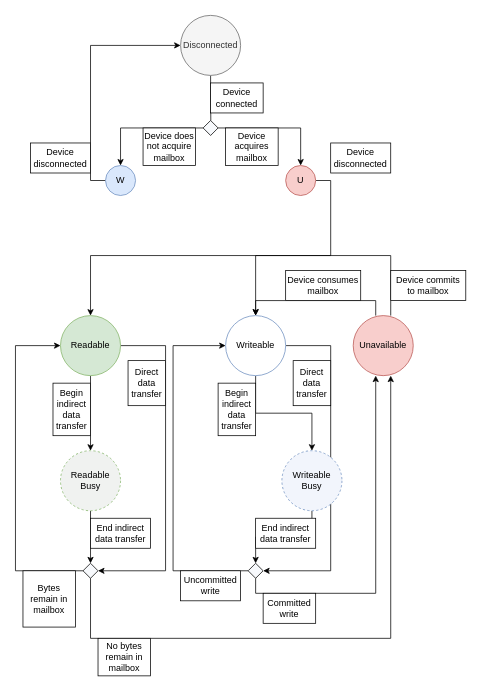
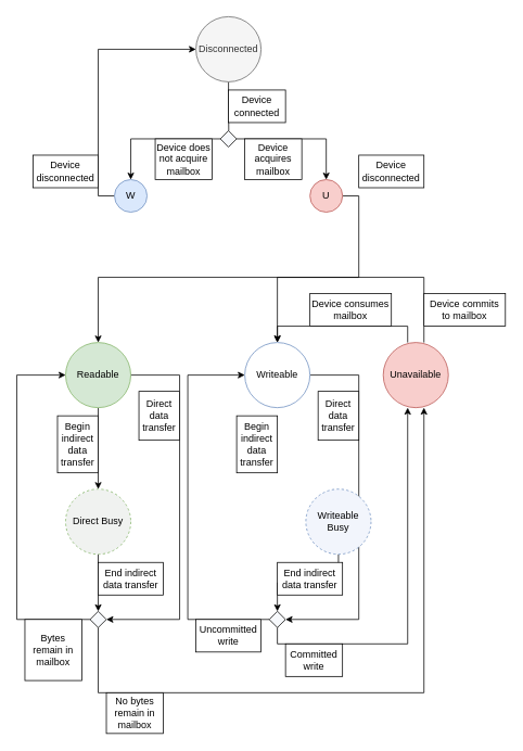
  <mxCell id="0" />
  <mxCell id="1" parent="0" />
  <mxCell id="2" style="edgeStyle=orthogonalEdgeStyle;rounded=0;orthogonalLoop=1;jettySize=auto;html=1;exitX=0.5;exitY=1;exitDx=0;exitDy=0;entryX=0.5;entryY=0;entryDx=0;entryDy=0;endArrow=classic;endFill=1;" edge="1" parent="1" source="4" target="11"><mxGeometry relative="1" as="geometry" /></mxCell>
  <mxCell id="3" style="edgeStyle=orthogonalEdgeStyle;rounded=0;orthogonalLoop=1;jettySize=auto;html=1;exitX=1;exitY=0.5;exitDx=0;exitDy=0;entryX=1;entryY=0.5;entryDx=0;entryDy=0;endArrow=classic;endFill=1;" edge="1" parent="1" source="4" target="35"><mxGeometry relative="1" as="geometry"><Array as="points"><mxPoint x="220" y="460" /><mxPoint x="220" y="760" /></Array></mxGeometry></mxCell>
  <mxCell id="4" value="Readable" style="ellipse;whiteSpace=wrap;html=1;aspect=fixed;fillColor=#d5e8d4;strokeColor=#82b366;" parent="1" vertex="1"><mxGeometry x="80" y="420" width="80" height="80" as="geometry" /></mxCell>
- <mxCell id="5" style="edgeStyle=orthogonalEdgeStyle;rounded=0;orthogonalLoop=1;jettySize=auto;html=1;exitX=0.5;exitY=1;exitDx=0;exitDy=0;entryX=0.5;entryY=0;entryDx=0;entryDy=0;endArrow=classic;endFill=1;" edge="1" parent="1" source="7" target="13"><mxGeometry relative="1" as="geometry" /></mxCell>
  <mxCell id="6" style="edgeStyle=orthogonalEdgeStyle;rounded=0;orthogonalLoop=1;jettySize=auto;html=1;exitX=1;exitY=0.5;exitDx=0;exitDy=0;endArrow=classic;endFill=1;entryX=1;entryY=0.5;entryDx=0;entryDy=0;" edge="1" parent="1" source="7" target="32"><mxGeometry relative="1" as="geometry"><mxPoint x="340" y="750" as="targetPoint" /><Array as="points"><mxPoint x="440" y="460" /><mxPoint x="440" y="760" /></Array></mxGeometry></mxCell>
  <mxCell id="7" value="Writeable" style="ellipse;whiteSpace=wrap;html=1;aspect=fixed;fillColor=#ffffff;strokeColor=#6c8ebf;" parent="1" vertex="1"><mxGeometry x="300" y="420" width="80" height="80" as="geometry" /></mxCell>
  <mxCell id="8" style="edgeStyle=orthogonalEdgeStyle;rounded=0;orthogonalLoop=1;jettySize=auto;html=1;endArrow=classic;endFill=1;entryX=0.5;entryY=0;entryDx=0;entryDy=0;" parent="1" target="4" edge="1"><mxGeometry relative="1" as="geometry"><mxPoint x="120" y="380" as="targetPoint" /><mxPoint x="520" y="420" as="sourcePoint" /><Array as="points"><mxPoint x="520" y="340" /><mxPoint x="120" y="340" /></Array></mxGeometry></mxCell>
  <mxCell id="9" value="Unavailable" style="ellipse;whiteSpace=wrap;html=1;aspect=fixed;fillColor=#f8cecc;strokeColor=#b85450;" parent="1" vertex="1"><mxGeometry x="470" y="420" width="80" height="80" as="geometry" /></mxCell>
  <mxCell id="10" style="edgeStyle=orthogonalEdgeStyle;rounded=0;orthogonalLoop=1;jettySize=auto;html=1;exitX=0.5;exitY=1;exitDx=0;exitDy=0;entryX=0.5;entryY=0;entryDx=0;entryDy=0;endArrow=classic;endFill=1;" edge="1" parent="1" source="11" target="35"><mxGeometry relative="1" as="geometry" /></mxCell>
- <mxCell id="11" value="Readable Busy" style="ellipse;whiteSpace=wrap;html=1;aspect=fixed;dashed=1;fillColor=#F0F2F0;strokeColor=#82b366;" parent="1" vertex="1"><mxGeometry x="80" y="600" width="80" height="80" as="geometry" /></mxCell>
+ <mxCell id="11" value="Direct Busy" style="ellipse;whiteSpace=wrap;html=1;aspect=fixed;dashed=1;fillColor=#F0F2F0;strokeColor=#82b366;" parent="1" vertex="1"><mxGeometry x="80" y="600" width="80" height="80" as="geometry" /></mxCell>
  <mxCell id="12" style="edgeStyle=orthogonalEdgeStyle;rounded=0;orthogonalLoop=1;jettySize=auto;html=1;exitX=0.5;exitY=1;exitDx=0;exitDy=0;entryX=0.5;entryY=0;entryDx=0;entryDy=0;endArrow=classic;endFill=1;" edge="1" parent="1" source="13" target="32"><mxGeometry relative="1" as="geometry" /></mxCell>
  <mxCell id="13" value="Writeable Busy" style="ellipse;whiteSpace=wrap;html=1;aspect=fixed;dashed=1;fillColor=#F2F5FC;strokeColor=#6c8ebf;" parent="1" vertex="1"><mxGeometry x="375" y="600" width="80" height="80" as="geometry" /></mxCell>
  <mxCell id="14" style="edgeStyle=orthogonalEdgeStyle;rounded=0;orthogonalLoop=1;jettySize=auto;html=1;exitX=0.5;exitY=1;exitDx=0;exitDy=0;endArrow=none;endFill=0;" parent="1" source="15" edge="1"><mxGeometry relative="1" as="geometry"><mxPoint x="280.286" y="160" as="targetPoint" /></mxGeometry></mxCell>
  <mxCell id="15" value="Disconnected" style="ellipse;whiteSpace=wrap;html=1;aspect=fixed;fillColor=#f5f5f5;fontColor=#333333;strokeColor=#666666;" parent="1" vertex="1"><mxGeometry x="240" y="20" width="80" height="80" as="geometry" /></mxCell>
  <mxCell id="16" style="edgeStyle=orthogonalEdgeStyle;rounded=0;orthogonalLoop=1;jettySize=auto;html=1;exitX=0;exitY=0.5;exitDx=0;exitDy=0;entryX=0;entryY=0.5;entryDx=0;entryDy=0;endArrow=classic;endFill=1;" edge="1" parent="1" source="17" target="15"><mxGeometry relative="1" as="geometry" /></mxCell>
  <mxCell id="17" value="W" style="ellipse;whiteSpace=wrap;html=1;aspect=fixed;fillColor=#dae8fc;strokeColor=#6c8ebf;" parent="1" vertex="1"><mxGeometry x="140" y="220" width="40" height="40" as="geometry" /></mxCell>
  <mxCell id="18" style="edgeStyle=orthogonalEdgeStyle;rounded=0;orthogonalLoop=1;jettySize=auto;html=1;exitX=1;exitY=0.5;exitDx=0;exitDy=0;endArrow=classic;endFill=1;" edge="1" parent="1" source="19" target="7"><mxGeometry relative="1" as="geometry" /></mxCell>
  <mxCell id="19" value="U" style="ellipse;whiteSpace=wrap;html=1;aspect=fixed;fillColor=#f8cecc;strokeColor=#b85450;" parent="1" vertex="1"><mxGeometry x="380" y="220" width="40" height="40" as="geometry" /></mxCell>
  <mxCell id="20" value="&lt;div&gt;Begin&lt;/div&gt;&lt;div&gt;indirect&lt;/div&gt;&lt;div&gt;data&lt;/div&gt;&lt;div&gt;transfer&lt;br&gt;&lt;/div&gt;" style="rounded=0;whiteSpace=wrap;html=1;" vertex="1" parent="1"><mxGeometry x="290" y="510" width="50" height="70" as="geometry" /></mxCell>
  <mxCell id="21" style="edgeStyle=orthogonalEdgeStyle;rounded=0;orthogonalLoop=1;jettySize=auto;html=1;exitX=0;exitY=0.5;exitDx=0;exitDy=0;entryX=0.5;entryY=0;entryDx=0;entryDy=0;endArrow=classic;endFill=1;" edge="1" parent="1" source="23" target="17"><mxGeometry relative="1" as="geometry" /></mxCell>
  <mxCell id="22" style="edgeStyle=orthogonalEdgeStyle;rounded=0;orthogonalLoop=1;jettySize=auto;html=1;exitX=1;exitY=0.5;exitDx=0;exitDy=0;entryX=0.5;entryY=0;entryDx=0;entryDy=0;endArrow=classic;endFill=1;" edge="1" parent="1" source="23" target="19"><mxGeometry relative="1" as="geometry" /></mxCell>
  <mxCell id="23" value="" style="rhombus;whiteSpace=wrap;html=1;fillColor=#F7F9FC;" vertex="1" parent="1"><mxGeometry x="270" y="160" width="20" height="20" as="geometry" /></mxCell>
  <mxCell id="24" value="" style="endArrow=classic;html=1;rounded=0;entryX=0.5;entryY=0;entryDx=0;entryDy=0;" edge="1" parent="1" target="7"><mxGeometry width="50" height="50" relative="1" as="geometry"><mxPoint x="500" y="420" as="sourcePoint" /><mxPoint x="420" y="390" as="targetPoint" /><Array as="points"><mxPoint x="500" y="400" /><mxPoint x="340" y="400" /></Array></mxGeometry></mxCell>
  <mxCell id="25" value="&lt;div&gt;Device commits&lt;/div&gt;&lt;div&gt;to mailbox&lt;br&gt;&lt;/div&gt;" style="rounded=0;whiteSpace=wrap;html=1;" vertex="1" parent="1"><mxGeometry x="520" y="360" width="100" height="40" as="geometry" /></mxCell>
  <mxCell id="26" value="&lt;div&gt;Device consumes&lt;/div&gt;&lt;div&gt;mailbox&lt;br&gt;&lt;/div&gt;" style="rounded=0;whiteSpace=wrap;html=1;" vertex="1" parent="1"><mxGeometry x="380" y="360" width="100" height="40" as="geometry" /></mxCell>
  <mxCell id="27" value="&lt;div&gt;Begin&lt;/div&gt;&lt;div&gt;indirect&lt;/div&gt;&lt;div&gt;data&lt;/div&gt;&lt;div&gt;transfer&lt;br&gt;&lt;/div&gt;" style="rounded=0;whiteSpace=wrap;html=1;" vertex="1" parent="1"><mxGeometry x="70" y="510" width="50" height="70" as="geometry" /></mxCell>
  <mxCell id="28" value="&lt;div&gt;End indirect&lt;/div&gt;&lt;div&gt;data transfer&lt;br&gt;&lt;/div&gt;" style="rounded=0;whiteSpace=wrap;html=1;" vertex="1" parent="1"><mxGeometry x="120" y="690" width="80" height="40" as="geometry" /></mxCell>
  <mxCell id="29" value="&lt;div&gt;End indirect&lt;/div&gt;&lt;div&gt;data transfer&lt;br&gt;&lt;/div&gt;" style="rounded=0;whiteSpace=wrap;html=1;" vertex="1" parent="1"><mxGeometry x="340" y="690" width="80" height="40" as="geometry" /></mxCell>
  <mxCell id="30" style="edgeStyle=orthogonalEdgeStyle;rounded=0;orthogonalLoop=1;jettySize=auto;html=1;exitX=0;exitY=0.5;exitDx=0;exitDy=0;entryX=0;entryY=0.5;entryDx=0;entryDy=0;endArrow=classic;endFill=1;" edge="1" parent="1" source="32" target="7"><mxGeometry relative="1" as="geometry"><Array as="points"><mxPoint x="230" y="760" /><mxPoint x="230" y="460" /></Array></mxGeometry></mxCell>
  <mxCell id="31" style="edgeStyle=orthogonalEdgeStyle;rounded=0;orthogonalLoop=1;jettySize=auto;html=1;exitX=0.5;exitY=1;exitDx=0;exitDy=0;endArrow=classic;endFill=1;" edge="1" parent="1" source="32"><mxGeometry relative="1" as="geometry"><mxPoint x="500" y="500" as="targetPoint" /><Array as="points"><mxPoint x="340" y="790" /><mxPoint x="500" y="790" /></Array></mxGeometry></mxCell>
  <mxCell id="32" value="" style="rhombus;whiteSpace=wrap;html=1;fillColor=#F7F9FC;" vertex="1" parent="1"><mxGeometry x="330" y="750" width="20" height="20" as="geometry" /></mxCell>
  <mxCell id="33" style="edgeStyle=orthogonalEdgeStyle;rounded=0;orthogonalLoop=1;jettySize=auto;html=1;exitX=0;exitY=0.5;exitDx=0;exitDy=0;entryX=0;entryY=0.5;entryDx=0;entryDy=0;endArrow=classic;endFill=1;" edge="1" parent="1" source="35" target="4"><mxGeometry relative="1" as="geometry"><Array as="points"><mxPoint x="20" y="760" /><mxPoint x="20" y="460" /></Array></mxGeometry></mxCell>
  <mxCell id="34" style="edgeStyle=orthogonalEdgeStyle;rounded=0;orthogonalLoop=1;jettySize=auto;html=1;exitX=0.5;exitY=1;exitDx=0;exitDy=0;endArrow=classic;endFill=1;" edge="1" parent="1" source="35"><mxGeometry relative="1" as="geometry"><mxPoint x="520" y="500" as="targetPoint" /><Array as="points"><mxPoint x="120" y="850" /><mxPoint x="520" y="850" /></Array></mxGeometry></mxCell>
  <mxCell id="35" value="" style="rhombus;whiteSpace=wrap;html=1;fillColor=#F7F9FC;" vertex="1" parent="1"><mxGeometry x="110" y="750" width="20" height="20" as="geometry" /></mxCell>
  <mxCell id="36" value="" style="endArrow=none;html=1;rounded=0;" edge="1" parent="1" target="35"><mxGeometry width="50" height="50" relative="1" as="geometry"><mxPoint x="120" y="750" as="sourcePoint" /><mxPoint x="540" y="500" as="targetPoint" /><Array as="points" /></mxGeometry></mxCell>
  <mxCell id="37" value="&lt;div&gt;Direct&lt;/div&gt;&lt;div&gt;data&lt;/div&gt;&lt;div&gt;transfer&lt;br&gt;&lt;/div&gt;" style="rounded=0;whiteSpace=wrap;html=1;" vertex="1" parent="1"><mxGeometry x="170" y="480" width="50" height="60" as="geometry" /></mxCell>
  <mxCell id="38" value="&lt;div&gt;Direct&lt;/div&gt;&lt;div&gt;data&lt;/div&gt;&lt;div&gt;transfer&lt;br&gt;&lt;/div&gt;" style="rounded=0;whiteSpace=wrap;html=1;" vertex="1" parent="1"><mxGeometry x="390" y="480" width="50" height="60" as="geometry" /></mxCell>
  <mxCell id="39" value="&lt;div&gt;Committed&lt;/div&gt;&lt;div&gt;write&lt;br&gt;&lt;/div&gt;" style="rounded=0;whiteSpace=wrap;html=1;" vertex="1" parent="1"><mxGeometry x="350" y="790" width="70" height="40" as="geometry" /></mxCell>
  <mxCell id="40" value="&lt;div&gt;Uncommitted&lt;/div&gt;&lt;div&gt;write&lt;br&gt;&lt;/div&gt;" style="rounded=0;whiteSpace=wrap;html=1;" vertex="1" parent="1"><mxGeometry x="240" y="760" width="80" height="40" as="geometry" /></mxCell>
  <mxCell id="41" value="Bytes remain in mailbox" style="rounded=0;whiteSpace=wrap;html=1;" vertex="1" parent="1"><mxGeometry x="30" y="760" width="70" height="75" as="geometry" /></mxCell>
  <mxCell id="42" value="No bytes remain in mailbox" style="rounded=0;whiteSpace=wrap;html=1;" vertex="1" parent="1"><mxGeometry x="130" y="850" width="70" height="50" as="geometry" /></mxCell>
  <mxCell id="43" value="Device connected" style="rounded=0;whiteSpace=wrap;html=1;" vertex="1" parent="1"><mxGeometry x="280" y="110" width="70" height="40" as="geometry" /></mxCell>
  <mxCell id="44" value="Device does not acquire mailbox" style="rounded=0;whiteSpace=wrap;html=1;" vertex="1" parent="1"><mxGeometry x="190" y="170" width="70" height="50" as="geometry" /></mxCell>
  <mxCell id="45" value="Device acquires mailbox" style="rounded=0;whiteSpace=wrap;html=1;" vertex="1" parent="1"><mxGeometry x="300" y="170" width="70" height="50" as="geometry" /></mxCell>
  <mxCell id="46" value="Device disconnected" style="rounded=0;whiteSpace=wrap;html=1;" vertex="1" parent="1"><mxGeometry x="40" y="190" width="80" height="40" as="geometry" /></mxCell>
  <mxCell id="47" value="Device disconnected" style="rounded=0;whiteSpace=wrap;html=1;" vertex="1" parent="1"><mxGeometry x="440" y="190" width="80" height="40" as="geometry" /></mxCell>
